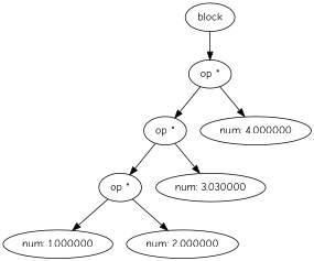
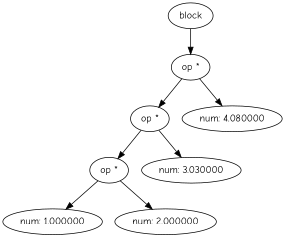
  digraph {
    fontname="Comic Neue"
    node [fontname="Comic Neue"]
    edge [fontname="Comic Neue"]
    n1 [label=block]
    n2 [label="op *"]
    n3 [label="op *"]
-   n4 [label="num: 4.000000"]
+   n4 [label="num: 4.080000"]
    n5 [label="num: 1.000000"]
    n6 [label="op *"]
    n7 [label="num: 2.000000"]
    n8 [label="num: 3.030000"]
    n1 -> n2
    n2 -> n3
    n2 -> n4
    n3 -> n6
    n3 -> n8
    n6 -> n5
    n6 -> n7
  }
